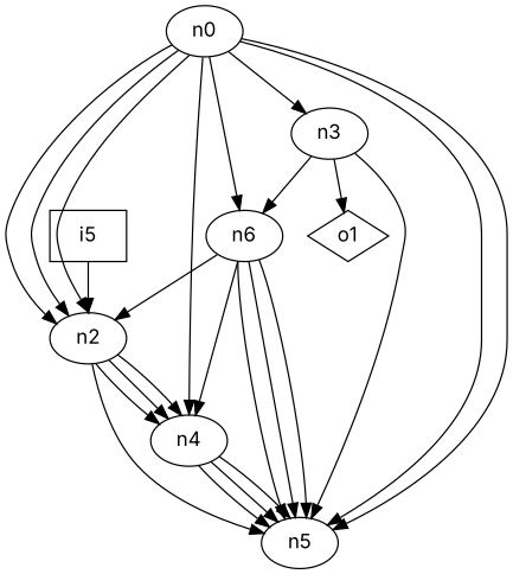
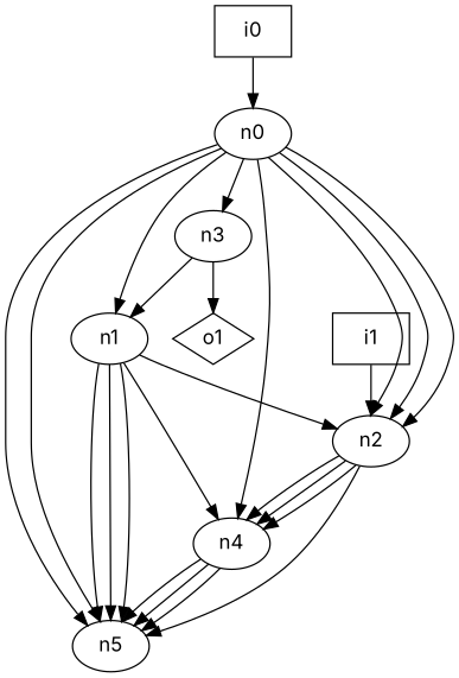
  digraph {
    fontname=Inter
    node [fontname=Inter]
    edge [fontname=Inter]
    n1 [label=n0]
-   n2 [label=n6]
+   n2 [label=n1]
    n3 [label=n2]
    n4 [label=n3]
    n5 [label=n4]
    n6 [label=n5]
    n7 [label=o1 shape=diamond]
-   n9 [label=i5 shape=box]
+   n8 [label=i0 shape=box]
+   n9 [label=i1 shape=box]
    n1 -> n2
    n1 -> n3
    n1 -> n3
    n1 -> n3
    n1 -> n4
    n1 -> n5
    n1 -> n6
    n1 -> n6
    n2 -> n3
    n2 -> n5
    n2 -> n6
    n2 -> n6
    n2 -> n6
    n3 -> n5
    n3 -> n5
    n3 -> n5
    n3 -> n6
    n4 -> n2
-   n4 -> n6
    n4 -> n7
    n5 -> n6
    n5 -> n6
    n5 -> n6
+   n8 -> n1
    n9 -> n3
  }
